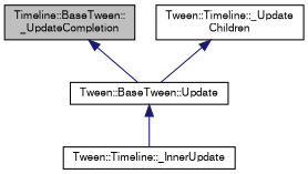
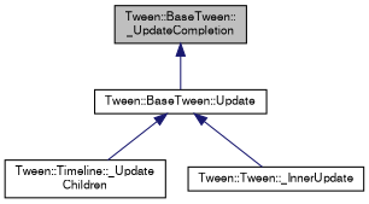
  digraph {
    rankdir=TB
    node [color=black fontname=FreeSans fontsize=10 shape=record]
    edge [color=midnightblue dir=back fontname=FreeSans fontsize=10 labelfontname=FreeSans labelfontsize=10 style=solid]
-   n1 [fillcolor=grey75 fontcolor=black height=0.2 label="Timeline::BaseTween::\l_UpdateCompletion" style=filled width=0.4]
+   n1 [fillcolor=grey75 fontcolor=black height=0.2 label="Tween::BaseTween::\l_UpdateCompletion" style=filled width=0.4]
    n2 [height=0.2 label="Tween::BaseTween::Update" width=0.4]
    n3 [height=0.2 label="Tween::Timeline::_Update\lChildren" width=0.4]
-   n4 [height=0.2 label="Tween::Timeline::_InnerUpdate" width=0.4]
+   n4 [height=0.2 label="Tween::Tween::_InnerUpdate" width=0.4]
    n1 -> n2
-   n3 -> n2
+   n2 -> n3
    n2 -> n4
  }
